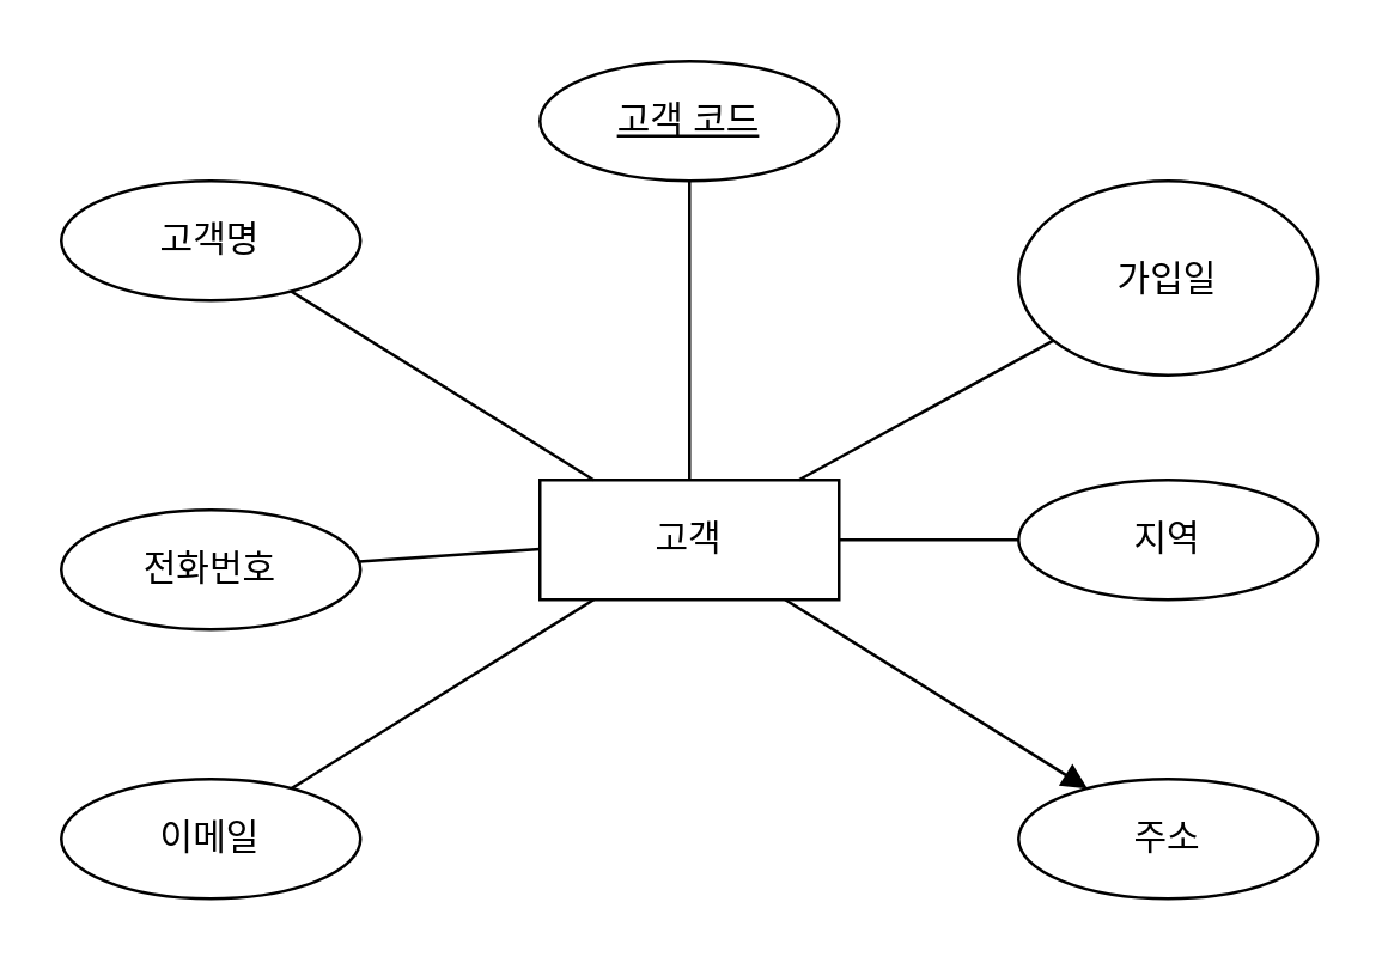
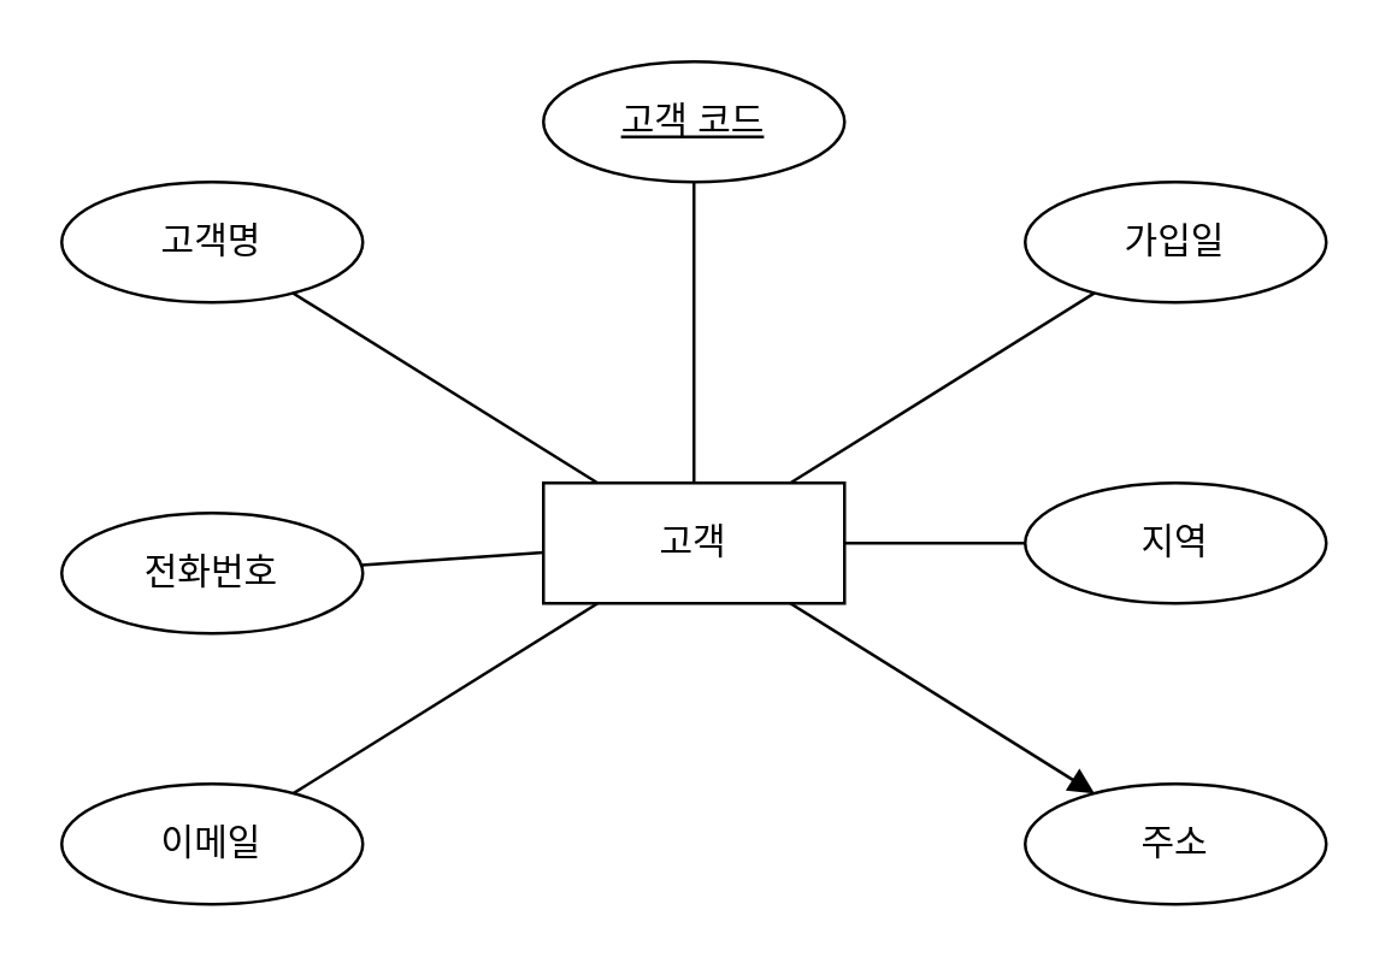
  <mxCell id="0" />
  <mxCell id="1" parent="0" />
  <mxCell id="2" value="고객" style="whiteSpace=wrap;html=1;align=center;" vertex="1" parent="1"><mxGeometry x="180" y="160" width="100" height="40" as="geometry" /></mxCell>
  <mxCell id="3" value="고객명" style="ellipse;whiteSpace=wrap;html=1;align=center;" vertex="1" parent="1"><mxGeometry x="20" y="60" width="100" height="40" as="geometry" /></mxCell>
  <mxCell id="4" value="주소" style="ellipse;whiteSpace=wrap;html=1;align=center;" vertex="1" parent="1"><mxGeometry x="340" y="260" width="100" height="40" as="geometry" /></mxCell>
  <mxCell id="5" value="지역" style="ellipse;whiteSpace=wrap;html=1;align=center;" vertex="1" parent="1"><mxGeometry x="340" y="160" width="100" height="40" as="geometry" /></mxCell>
- <mxCell id="6" value="가입일" style="ellipse;whiteSpace=wrap;html=1;align=center;" vertex="1" parent="1"><mxGeometry x="340" y="60" width="100" height="65" as="geometry" /></mxCell>
+ <mxCell id="6" value="가입일" style="ellipse;whiteSpace=wrap;html=1;align=center;" vertex="1" parent="1"><mxGeometry x="340" y="60" width="100" height="40" as="geometry" /></mxCell>
  <mxCell id="7" value="이메일" style="ellipse;whiteSpace=wrap;html=1;align=center;" vertex="1" parent="1"><mxGeometry x="20" y="260" width="100" height="40" as="geometry" /></mxCell>
  <mxCell id="8" value="전화번호" style="ellipse;whiteSpace=wrap;html=1;align=center;fontStyle=0" vertex="1" parent="1"><mxGeometry x="20" y="170" width="100" height="40" as="geometry" /></mxCell>
  <mxCell id="9" value="" style="endArrow=none;html=1;rounded=0;" edge="1" parent="1" source="7" target="2"><mxGeometry relative="1" as="geometry"><mxPoint x="80" y="430" as="sourcePoint" /><mxPoint x="310" y="460" as="targetPoint" /></mxGeometry></mxCell>
  <mxCell id="10" value="" style="endArrow=block;html=1;rounded=0;" edge="1" parent="1" source="2" target="4"><mxGeometry relative="1" as="geometry"><mxPoint x="107" y="273" as="sourcePoint" /><mxPoint x="208" y="210" as="targetPoint" /></mxGeometry></mxCell>
  <mxCell id="11" value="" style="endArrow=none;html=1;rounded=0;" edge="1" parent="1" source="2" target="5"><mxGeometry relative="1" as="geometry"><mxPoint x="117" y="283" as="sourcePoint" /><mxPoint x="218" y="220" as="targetPoint" /></mxGeometry></mxCell>
  <mxCell id="12" value="" style="endArrow=none;html=1;rounded=0;" edge="1" parent="1" source="2" target="6"><mxGeometry relative="1" as="geometry"><mxPoint x="127" y="293" as="sourcePoint" /><mxPoint x="228" y="230" as="targetPoint" /></mxGeometry></mxCell>
  <mxCell id="13" value="" style="endArrow=none;html=1;rounded=0;" edge="1" parent="1" source="8" target="2"><mxGeometry relative="1" as="geometry"><mxPoint x="137" y="303" as="sourcePoint" /><mxPoint x="238" y="240" as="targetPoint" /></mxGeometry></mxCell>
  <mxCell id="14" value="" style="endArrow=none;html=1;rounded=0;" edge="1" parent="1" source="3" target="2"><mxGeometry relative="1" as="geometry"><mxPoint x="147" y="313" as="sourcePoint" /><mxPoint x="248" y="250" as="targetPoint" /></mxGeometry></mxCell>
  <mxCell id="15" value="고객 코드" style="ellipse;whiteSpace=wrap;html=1;align=center;fontStyle=4" vertex="1" parent="1"><mxGeometry x="180" y="20" width="100" height="40" as="geometry" /></mxCell>
  <mxCell id="16" value="" style="endArrow=none;html=1;rounded=0;" edge="1" parent="1" source="2" target="15"><mxGeometry relative="1" as="geometry"><mxPoint x="272" y="170" as="sourcePoint" /><mxPoint x="373" y="107" as="targetPoint" /></mxGeometry></mxCell>
